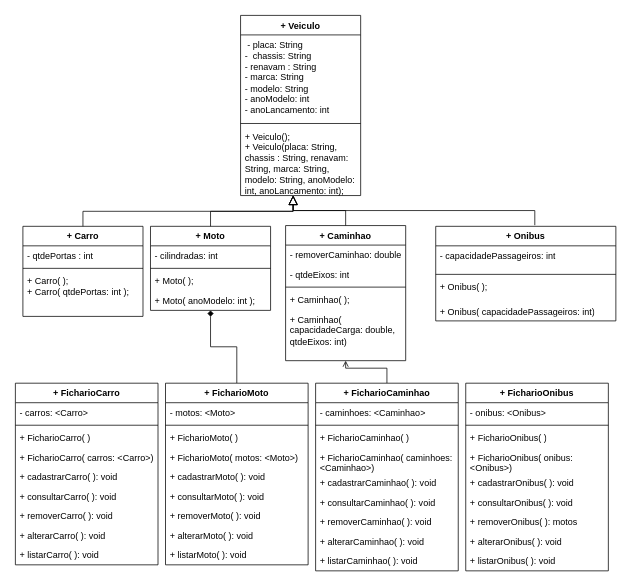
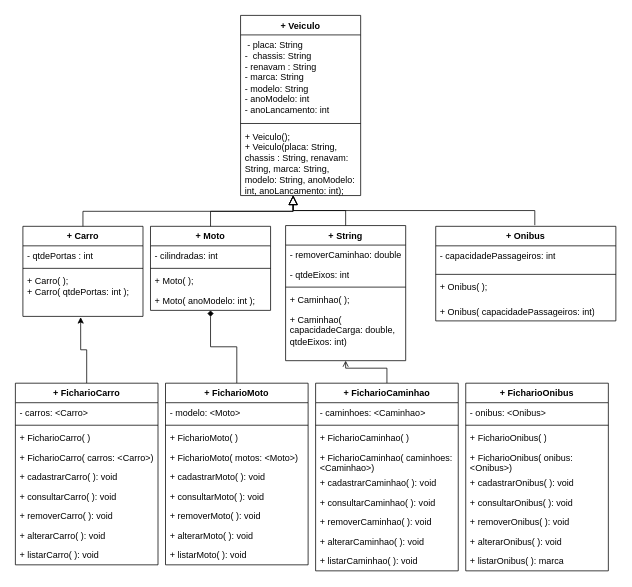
  <mxCell id="0" />
  <mxCell id="1" parent="0" />
  <mxCell id="2" value="+ Veiculo&lt;br&gt;" style="swimlane;fontStyle=1;align=center;verticalAlign=top;childLayout=stackLayout;horizontal=1;startSize=26;horizontalStack=0;resizeParent=1;resizeParentMax=0;resizeLast=0;collapsible=1;marginBottom=0;whiteSpace=wrap;html=1;" vertex="1" parent="1"><mxGeometry x="320" width="160" height="240" as="geometry" y="20" /></mxCell>
  <mxCell id="3" value="&amp;nbsp;- placa: String&lt;br&gt;-&amp;nbsp; chassis: String&lt;br&gt;- renavam : String&lt;br&gt;- marca: String&lt;br&gt;- modelo: String&lt;br&gt;- anoModelo: int&lt;br&gt;- anoLancamento: int" style="text;strokeColor=none;fillColor=none;align=left;verticalAlign=top;spacingLeft=4;spacingRight=4;overflow=hidden;rotatable=0;points=[[0,0.5],[1,0.5]];portConstraint=eastwest;whiteSpace=wrap;html=1;" vertex="1" parent="2"><mxGeometry y="26" width="160" height="114" as="geometry" /></mxCell>
  <mxCell id="4" value="" style="line;strokeWidth=1;fillColor=none;align=left;verticalAlign=middle;spacingTop=-1;spacingLeft=3;spacingRight=3;rotatable=0;labelPosition=right;points=[];portConstraint=eastwest;strokeColor=inherit;" vertex="1" parent="2"><mxGeometry y="140" width="160" height="8" as="geometry" /></mxCell>
  <mxCell id="5" value="+ Veiculo();&lt;br&gt;+ Veiculo(placa: String, chassis : String, renavam: String, marca: String,&lt;br&gt;modelo: String, anoModelo: int, anoLancamento: int);" style="text;strokeColor=none;fillColor=none;align=left;verticalAlign=top;spacingLeft=4;spacingRight=4;overflow=hidden;rotatable=0;points=[[0,0.5],[1,0.5]];portConstraint=eastwest;whiteSpace=wrap;html=1;" vertex="1" parent="2"><mxGeometry y="148" width="160" height="92" as="geometry" /></mxCell>
  <mxCell id="6" value="+ Carro&lt;br&gt;" style="swimlane;fontStyle=1;align=center;verticalAlign=top;childLayout=stackLayout;horizontal=1;startSize=26;horizontalStack=0;resizeParent=1;resizeParentMax=0;resizeLast=0;collapsible=1;marginBottom=0;whiteSpace=wrap;html=1;" vertex="1" parent="1"><mxGeometry x="30" y="301" width="160" height="120" as="geometry" /></mxCell>
  <mxCell id="7" value="- qtdePortas : int" style="text;strokeColor=none;fillColor=none;align=left;verticalAlign=top;spacingLeft=4;spacingRight=4;overflow=hidden;rotatable=0;points=[[0,0.5],[1,0.5]];portConstraint=eastwest;whiteSpace=wrap;html=1;" vertex="1" parent="6"><mxGeometry y="26" width="160" height="26" as="geometry" /></mxCell>
  <mxCell id="8" value="" style="line;strokeWidth=1;fillColor=none;align=left;verticalAlign=middle;spacingTop=-1;spacingLeft=3;spacingRight=3;rotatable=0;labelPosition=right;points=[];portConstraint=eastwest;strokeColor=inherit;" vertex="1" parent="6"><mxGeometry y="52" width="160" height="8" as="geometry" /></mxCell>
  <mxCell id="9" value="+ Carro( );&lt;br&gt;+ Carro( qtdePortas: int );" style="text;strokeColor=none;fillColor=none;align=left;verticalAlign=top;spacingLeft=4;spacingRight=4;overflow=hidden;rotatable=0;points=[[0,0.5],[1,0.5]];portConstraint=eastwest;whiteSpace=wrap;html=1;" vertex="1" parent="6"><mxGeometry y="60" width="160" height="60" as="geometry" /></mxCell>
  <mxCell id="10" value="+ Moto" style="swimlane;fontStyle=1;align=center;verticalAlign=top;childLayout=stackLayout;horizontal=1;startSize=26;horizontalStack=0;resizeParent=1;resizeParentMax=0;resizeLast=0;collapsible=1;marginBottom=0;whiteSpace=wrap;html=1;" vertex="1" parent="1"><mxGeometry x="200" y="301" width="160" height="112" as="geometry" /></mxCell>
  <mxCell id="11" value="- cilindradas: int" style="text;strokeColor=none;fillColor=none;align=left;verticalAlign=top;spacingLeft=4;spacingRight=4;overflow=hidden;rotatable=0;points=[[0,0.5],[1,0.5]];portConstraint=eastwest;whiteSpace=wrap;html=1;" vertex="1" parent="10"><mxGeometry y="26" width="160" height="26" as="geometry" /></mxCell>
  <mxCell id="12" value="" style="line;strokeWidth=1;fillColor=none;align=left;verticalAlign=middle;spacingTop=-1;spacingLeft=3;spacingRight=3;rotatable=0;labelPosition=right;points=[];portConstraint=eastwest;strokeColor=inherit;" vertex="1" parent="10"><mxGeometry y="52" width="160" height="8" as="geometry" /></mxCell>
  <mxCell id="13" value="+ Moto( );" style="text;strokeColor=none;fillColor=none;align=left;verticalAlign=top;spacingLeft=4;spacingRight=4;overflow=hidden;rotatable=0;points=[[0,0.5],[1,0.5]];portConstraint=eastwest;whiteSpace=wrap;html=1;" vertex="1" parent="10"><mxGeometry y="60" width="160" height="26" as="geometry" /></mxCell>
  <mxCell id="14" value="+ Moto( anoModelo: int );" style="text;strokeColor=none;fillColor=none;align=left;verticalAlign=top;spacingLeft=4;spacingRight=4;overflow=hidden;rotatable=0;points=[[0,0.5],[1,0.5]];portConstraint=eastwest;whiteSpace=wrap;html=1;" vertex="1" parent="10"><mxGeometry y="86" width="160" height="26" as="geometry" /></mxCell>
- <mxCell id="15" value="+ Caminhao&lt;br&gt;" style="swimlane;fontStyle=1;align=center;verticalAlign=top;childLayout=stackLayout;horizontal=1;startSize=26;horizontalStack=0;resizeParent=1;resizeParentMax=0;resizeLast=0;collapsible=1;marginBottom=0;whiteSpace=wrap;html=1;" vertex="1" parent="1"><mxGeometry x="380" y="300" width="160" height="180" as="geometry" /></mxCell>
+ <mxCell id="15" value="+ String&lt;br&gt;" style="swimlane;fontStyle=1;align=center;verticalAlign=top;childLayout=stackLayout;horizontal=1;startSize=26;horizontalStack=0;resizeParent=1;resizeParentMax=0;resizeLast=0;collapsible=1;marginBottom=0;whiteSpace=wrap;html=1;" vertex="1" parent="1"><mxGeometry x="380" y="300" width="160" height="180" as="geometry" /></mxCell>
  <mxCell id="16" value="- removerCaminhao: double" style="text;strokeColor=none;fillColor=none;align=left;verticalAlign=top;spacingLeft=4;spacingRight=4;overflow=hidden;rotatable=0;points=[[0,0.5],[1,0.5]];portConstraint=eastwest;whiteSpace=wrap;html=1;" vertex="1" parent="15"><mxGeometry y="26" width="160" height="26" as="geometry" /></mxCell>
  <mxCell id="17" value="- qtdeEixos: int" style="text;strokeColor=none;fillColor=none;align=left;verticalAlign=top;spacingLeft=4;spacingRight=4;overflow=hidden;rotatable=0;points=[[0,0.5],[1,0.5]];portConstraint=eastwest;whiteSpace=wrap;html=1;" vertex="1" parent="15"><mxGeometry y="52" width="160" height="26" as="geometry" /></mxCell>
  <mxCell id="18" value="" style="line;strokeWidth=1;fillColor=none;align=left;verticalAlign=middle;spacingTop=-1;spacingLeft=3;spacingRight=3;rotatable=0;labelPosition=right;points=[];portConstraint=eastwest;strokeColor=inherit;" vertex="1" parent="15"><mxGeometry y="78" width="160" height="8" as="geometry" /></mxCell>
  <mxCell id="19" value="+ Caminhao( );" style="text;strokeColor=none;fillColor=none;align=left;verticalAlign=top;spacingLeft=4;spacingRight=4;overflow=hidden;rotatable=0;points=[[0,0.5],[1,0.5]];portConstraint=eastwest;whiteSpace=wrap;html=1;" vertex="1" parent="15"><mxGeometry y="86" width="160" height="26" as="geometry" /></mxCell>
  <mxCell id="20" value="+ Caminhao( capacidadeCarga: double, qtdeEixos: int)" style="text;strokeColor=none;fillColor=none;align=left;verticalAlign=top;spacingLeft=4;spacingRight=4;overflow=hidden;rotatable=0;points=[[0,0.5],[1,0.5]];portConstraint=eastwest;whiteSpace=wrap;html=1;" vertex="1" parent="15"><mxGeometry y="112" width="160" height="68" as="geometry" /></mxCell>
  <mxCell id="21" value="" style="endArrow=block;endSize=10;endFill=0;shadow=0;strokeWidth=1;rounded=0;edgeStyle=elbowEdgeStyle;elbow=vertical;" edge="1" parent="1" source="10"><mxGeometry width="160" relative="1" as="geometry"><mxPoint x="500" y="362" as="sourcePoint" /><mxPoint x="390" y="260" as="targetPoint" /></mxGeometry></mxCell>
  <mxCell id="22" value="" style="endArrow=block;endSize=10;endFill=0;shadow=0;strokeWidth=1;rounded=0;edgeStyle=elbowEdgeStyle;elbow=vertical;" edge="1" parent="1" source="6"><mxGeometry width="160" relative="1" as="geometry"><mxPoint x="220" y="380" as="sourcePoint" /><mxPoint x="390" y="260" as="targetPoint" /></mxGeometry></mxCell>
  <mxCell id="23" value="" style="endArrow=block;endSize=10;endFill=0;shadow=0;strokeWidth=1;rounded=0;edgeStyle=elbowEdgeStyle;elbow=vertical;entryX=0.438;entryY=1;entryDx=0;entryDy=0;entryPerimeter=0;" edge="1" parent="1" source="15" target="5"><mxGeometry width="160" relative="1" as="geometry"><mxPoint x="520" y="480" as="sourcePoint" /><mxPoint x="330" y="288" as="targetPoint" /></mxGeometry></mxCell>
  <mxCell id="24" value="+ Onibus&lt;br&gt;" style="swimlane;fontStyle=1;align=center;verticalAlign=top;childLayout=stackLayout;horizontal=1;startSize=26;horizontalStack=0;resizeParent=1;resizeParentMax=0;resizeLast=0;collapsible=1;marginBottom=0;whiteSpace=wrap;html=1;" vertex="1" parent="1"><mxGeometry x="580" y="301" width="240" height="126" as="geometry" /></mxCell>
  <mxCell id="25" value="- capacidadePassageiros: int" style="text;strokeColor=none;fillColor=none;align=left;verticalAlign=top;spacingLeft=4;spacingRight=4;overflow=hidden;rotatable=0;points=[[0,0.5],[1,0.5]];portConstraint=eastwest;whiteSpace=wrap;html=1;" vertex="1" parent="24"><mxGeometry y="26" width="240" height="34" as="geometry" /></mxCell>
  <mxCell id="26" value="" style="line;strokeWidth=1;fillColor=none;align=left;verticalAlign=middle;spacingTop=-1;spacingLeft=3;spacingRight=3;rotatable=0;labelPosition=right;points=[];portConstraint=eastwest;strokeColor=inherit;" vertex="1" parent="24"><mxGeometry y="60" width="240" height="8" as="geometry" /></mxCell>
  <mxCell id="27" value="+ Onibus( );" style="text;strokeColor=none;fillColor=none;align=left;verticalAlign=top;spacingLeft=4;spacingRight=4;overflow=hidden;rotatable=0;points=[[0,0.5],[1,0.5]];portConstraint=eastwest;whiteSpace=wrap;html=1;" vertex="1" parent="24"><mxGeometry y="68" width="240" height="32" as="geometry" /></mxCell>
  <mxCell id="28" value="+ Onibus( capacidadePassageiros: int)" style="text;strokeColor=none;fillColor=none;align=left;verticalAlign=top;spacingLeft=4;spacingRight=4;overflow=hidden;rotatable=0;points=[[0,0.5],[1,0.5]];portConstraint=eastwest;whiteSpace=wrap;html=1;" vertex="1" parent="24"><mxGeometry y="100" width="240" height="26" as="geometry" /></mxCell>
  <mxCell id="29" value="" style="endArrow=block;endSize=10;endFill=0;shadow=0;strokeWidth=1;rounded=0;edgeStyle=elbowEdgeStyle;elbow=vertical;exitX=0.55;exitY=-0.012;exitDx=0;exitDy=0;exitPerimeter=0;" edge="1" parent="1" source="24"><mxGeometry width="160" relative="1" as="geometry"><mxPoint x="240" y="400" as="sourcePoint" /><mxPoint x="390" y="260" as="targetPoint" /></mxGeometry></mxCell>
+ <mxCell id="30" style="edgeStyle=orthogonalEdgeStyle;rounded=0;orthogonalLoop=1;jettySize=auto;html=1;entryX=0.481;entryY=1.017;entryDx=0;entryDy=0;entryPerimeter=0;" edge="1" parent="1" source="31" target="9"><mxGeometry relative="1" as="geometry" /></mxCell>
  <mxCell id="31" value="+ FicharioCarro" style="swimlane;fontStyle=1;align=center;verticalAlign=top;childLayout=stackLayout;horizontal=1;startSize=26;horizontalStack=0;resizeParent=1;resizeParentMax=0;resizeLast=0;collapsible=1;marginBottom=0;whiteSpace=wrap;html=1;" vertex="1" parent="1"><mxGeometry y="510" width="190" height="242" as="geometry" x="20" /></mxCell>
  <mxCell id="32" value="- carros: &amp;lt;Carro&amp;gt;&lt;br&gt;" style="text;strokeColor=none;fillColor=none;align=left;verticalAlign=top;spacingLeft=4;spacingRight=4;overflow=hidden;rotatable=0;points=[[0,0.5],[1,0.5]];portConstraint=eastwest;whiteSpace=wrap;html=1;" vertex="1" parent="31"><mxGeometry y="26" width="190" height="26" as="geometry" /></mxCell>
  <mxCell id="33" value="" style="line;strokeWidth=1;fillColor=none;align=left;verticalAlign=middle;spacingTop=-1;spacingLeft=3;spacingRight=3;rotatable=0;labelPosition=right;points=[];portConstraint=eastwest;strokeColor=inherit;" vertex="1" parent="31"><mxGeometry y="52" width="190" height="8" as="geometry" /></mxCell>
  <mxCell id="34" value="+ FicharioCarro( )" style="text;strokeColor=none;fillColor=none;align=left;verticalAlign=top;spacingLeft=4;spacingRight=4;overflow=hidden;rotatable=0;points=[[0,0.5],[1,0.5]];portConstraint=eastwest;whiteSpace=wrap;html=1;" vertex="1" parent="31"><mxGeometry y="60" width="190" height="26" as="geometry" /></mxCell>
  <mxCell id="35" value="+ FicharioCarro( carros: &amp;lt;Carro&amp;gt;)" style="text;strokeColor=none;fillColor=none;align=left;verticalAlign=top;spacingLeft=4;spacingRight=4;overflow=hidden;rotatable=0;points=[[0,0.5],[1,0.5]];portConstraint=eastwest;whiteSpace=wrap;html=1;" vertex="1" parent="31"><mxGeometry y="86" width="190" height="26" as="geometry" /></mxCell>
  <mxCell id="36" value="+ cadastrarCarro( ): void" style="text;strokeColor=none;fillColor=none;align=left;verticalAlign=top;spacingLeft=4;spacingRight=4;overflow=hidden;rotatable=0;points=[[0,0.5],[1,0.5]];portConstraint=eastwest;whiteSpace=wrap;html=1;" vertex="1" parent="31"><mxGeometry y="112" width="190" height="26" as="geometry" /></mxCell>
  <mxCell id="37" value="+ consultarCarro( ): void" style="text;strokeColor=none;fillColor=none;align=left;verticalAlign=top;spacingLeft=4;spacingRight=4;overflow=hidden;rotatable=0;points=[[0,0.5],[1,0.5]];portConstraint=eastwest;whiteSpace=wrap;html=1;" vertex="1" parent="31"><mxGeometry y="138" width="190" height="26" as="geometry" /></mxCell>
  <mxCell id="38" value="+ removerCarro( ): void" style="text;strokeColor=none;fillColor=none;align=left;verticalAlign=top;spacingLeft=4;spacingRight=4;overflow=hidden;rotatable=0;points=[[0,0.5],[1,0.5]];portConstraint=eastwest;whiteSpace=wrap;html=1;" vertex="1" parent="31"><mxGeometry y="164" width="190" height="26" as="geometry" /></mxCell>
  <mxCell id="39" value="+ alterarCarro( ): void" style="text;strokeColor=none;fillColor=none;align=left;verticalAlign=top;spacingLeft=4;spacingRight=4;overflow=hidden;rotatable=0;points=[[0,0.5],[1,0.5]];portConstraint=eastwest;whiteSpace=wrap;html=1;" vertex="1" parent="31"><mxGeometry y="190" width="190" height="26" as="geometry" /></mxCell>
  <mxCell id="40" value="+ listarCarro( ): void" style="text;strokeColor=none;fillColor=none;align=left;verticalAlign=top;spacingLeft=4;spacingRight=4;overflow=hidden;rotatable=0;points=[[0,0.5],[1,0.5]];portConstraint=eastwest;whiteSpace=wrap;html=1;" vertex="1" parent="31"><mxGeometry y="216" width="190" height="26" as="geometry" /></mxCell>
  <mxCell id="41" style="edgeStyle=orthogonalEdgeStyle;rounded=0;orthogonalLoop=1;jettySize=auto;html=1;endArrow=diamond;" edge="1" parent="1" source="42" target="10"><mxGeometry relative="1" as="geometry" /></mxCell>
  <mxCell id="42" value="+ FicharioMoto" style="swimlane;fontStyle=1;align=center;verticalAlign=top;childLayout=stackLayout;horizontal=1;startSize=26;horizontalStack=0;resizeParent=1;resizeParentMax=0;resizeLast=0;collapsible=1;marginBottom=0;whiteSpace=wrap;html=1;" vertex="1" parent="1"><mxGeometry x="220" y="510" width="190" height="242" as="geometry" /></mxCell>
- <mxCell id="43" value="- motos: &amp;lt;Moto&amp;gt;" style="text;strokeColor=none;fillColor=none;align=left;verticalAlign=top;spacingLeft=4;spacingRight=4;overflow=hidden;rotatable=0;points=[[0,0.5],[1,0.5]];portConstraint=eastwest;whiteSpace=wrap;html=1;" vertex="1" parent="42"><mxGeometry y="26" width="190" height="26" as="geometry" /></mxCell>
+ <mxCell id="43" value="- modelo: &amp;lt;Moto&amp;gt;" style="text;strokeColor=none;fillColor=none;align=left;verticalAlign=top;spacingLeft=4;spacingRight=4;overflow=hidden;rotatable=0;points=[[0,0.5],[1,0.5]];portConstraint=eastwest;whiteSpace=wrap;html=1;" vertex="1" parent="42"><mxGeometry y="26" width="190" height="26" as="geometry" /></mxCell>
  <mxCell id="44" value="" style="line;strokeWidth=1;fillColor=none;align=left;verticalAlign=middle;spacingTop=-1;spacingLeft=3;spacingRight=3;rotatable=0;labelPosition=right;points=[];portConstraint=eastwest;strokeColor=inherit;" vertex="1" parent="42"><mxGeometry y="52" width="190" height="8" as="geometry" /></mxCell>
  <mxCell id="45" value="+ FicharioMoto( )" style="text;strokeColor=none;fillColor=none;align=left;verticalAlign=top;spacingLeft=4;spacingRight=4;overflow=hidden;rotatable=0;points=[[0,0.5],[1,0.5]];portConstraint=eastwest;whiteSpace=wrap;html=1;" vertex="1" parent="42"><mxGeometry y="60" width="190" height="26" as="geometry" /></mxCell>
  <mxCell id="46" value="+ FicharioMoto( motos: &amp;lt;Moto&amp;gt;)" style="text;strokeColor=none;fillColor=none;align=left;verticalAlign=top;spacingLeft=4;spacingRight=4;overflow=hidden;rotatable=0;points=[[0,0.5],[1,0.5]];portConstraint=eastwest;whiteSpace=wrap;html=1;" vertex="1" parent="42"><mxGeometry y="86" width="190" height="26" as="geometry" /></mxCell>
  <mxCell id="47" value="+ cadastrarMoto( ): void" style="text;strokeColor=none;fillColor=none;align=left;verticalAlign=top;spacingLeft=4;spacingRight=4;overflow=hidden;rotatable=0;points=[[0,0.5],[1,0.5]];portConstraint=eastwest;whiteSpace=wrap;html=1;" vertex="1" parent="42"><mxGeometry y="112" width="190" height="26" as="geometry" /></mxCell>
  <mxCell id="48" value="+ consultarMoto( ): void" style="text;strokeColor=none;fillColor=none;align=left;verticalAlign=top;spacingLeft=4;spacingRight=4;overflow=hidden;rotatable=0;points=[[0,0.5],[1,0.5]];portConstraint=eastwest;whiteSpace=wrap;html=1;" vertex="1" parent="42"><mxGeometry y="138" width="190" height="26" as="geometry" /></mxCell>
  <mxCell id="49" value="+ removerMoto( ): void" style="text;strokeColor=none;fillColor=none;align=left;verticalAlign=top;spacingLeft=4;spacingRight=4;overflow=hidden;rotatable=0;points=[[0,0.5],[1,0.5]];portConstraint=eastwest;whiteSpace=wrap;html=1;" vertex="1" parent="42"><mxGeometry y="164" width="190" height="26" as="geometry" /></mxCell>
  <mxCell id="50" value="+ alterarMoto( ): void" style="text;strokeColor=none;fillColor=none;align=left;verticalAlign=top;spacingLeft=4;spacingRight=4;overflow=hidden;rotatable=0;points=[[0,0.5],[1,0.5]];portConstraint=eastwest;whiteSpace=wrap;html=1;" vertex="1" parent="42"><mxGeometry y="190" width="190" height="26" as="geometry" /></mxCell>
  <mxCell id="51" value="+ listarMoto( ): void" style="text;strokeColor=none;fillColor=none;align=left;verticalAlign=top;spacingLeft=4;spacingRight=4;overflow=hidden;rotatable=0;points=[[0,0.5],[1,0.5]];portConstraint=eastwest;whiteSpace=wrap;html=1;" vertex="1" parent="42"><mxGeometry y="216" width="190" height="26" as="geometry" /></mxCell>
  <mxCell id="52" style="edgeStyle=orthogonalEdgeStyle;rounded=0;orthogonalLoop=1;jettySize=auto;html=1;endArrow=open;" edge="1" parent="1" source="53" target="15"><mxGeometry relative="1" as="geometry" /></mxCell>
  <mxCell id="53" value="+ FicharioCaminhao" style="swimlane;fontStyle=1;align=center;verticalAlign=top;childLayout=stackLayout;horizontal=1;startSize=26;horizontalStack=0;resizeParent=1;resizeParentMax=0;resizeLast=0;collapsible=1;marginBottom=0;whiteSpace=wrap;html=1;" vertex="1" parent="1"><mxGeometry x="420" y="510" width="190" height="250" as="geometry" /></mxCell>
  <mxCell id="54" value="- caminhoes: &amp;lt;Caminhao&amp;gt;" style="text;strokeColor=none;fillColor=none;align=left;verticalAlign=top;spacingLeft=4;spacingRight=4;overflow=hidden;rotatable=0;points=[[0,0.5],[1,0.5]];portConstraint=eastwest;whiteSpace=wrap;html=1;" vertex="1" parent="53"><mxGeometry y="26" width="190" height="26" as="geometry" /></mxCell>
  <mxCell id="55" value="" style="line;strokeWidth=1;fillColor=none;align=left;verticalAlign=middle;spacingTop=-1;spacingLeft=3;spacingRight=3;rotatable=0;labelPosition=right;points=[];portConstraint=eastwest;strokeColor=inherit;" vertex="1" parent="53"><mxGeometry y="52" width="190" height="8" as="geometry" /></mxCell>
  <mxCell id="56" value="+ FicharioCaminhao( )" style="text;strokeColor=none;fillColor=none;align=left;verticalAlign=top;spacingLeft=4;spacingRight=4;overflow=hidden;rotatable=0;points=[[0,0.5],[1,0.5]];portConstraint=eastwest;whiteSpace=wrap;html=1;" vertex="1" parent="53"><mxGeometry y="60" width="190" height="26" as="geometry" /></mxCell>
  <mxCell id="57" value="+ FicharioCaminhao( caminhoes: &amp;lt;Caminhao&amp;gt;)" style="text;strokeColor=none;fillColor=none;align=left;verticalAlign=top;spacingLeft=4;spacingRight=4;overflow=hidden;rotatable=0;points=[[0,0.5],[1,0.5]];portConstraint=eastwest;whiteSpace=wrap;html=1;" vertex="1" parent="53"><mxGeometry y="86" width="190" height="34" as="geometry" /></mxCell>
  <mxCell id="58" value="+ cadastrarCaminhao( ): void" style="text;strokeColor=none;fillColor=none;align=left;verticalAlign=top;spacingLeft=4;spacingRight=4;overflow=hidden;rotatable=0;points=[[0,0.5],[1,0.5]];portConstraint=eastwest;whiteSpace=wrap;html=1;" vertex="1" parent="53"><mxGeometry y="120" width="190" height="26" as="geometry" /></mxCell>
  <mxCell id="59" value="+ consultarCaminhao( ): void" style="text;strokeColor=none;fillColor=none;align=left;verticalAlign=top;spacingLeft=4;spacingRight=4;overflow=hidden;rotatable=0;points=[[0,0.5],[1,0.5]];portConstraint=eastwest;whiteSpace=wrap;html=1;" vertex="1" parent="53"><mxGeometry y="146" width="190" height="26" as="geometry" /></mxCell>
  <mxCell id="60" value="+ removerCaminhao( ): void" style="text;strokeColor=none;fillColor=none;align=left;verticalAlign=top;spacingLeft=4;spacingRight=4;overflow=hidden;rotatable=0;points=[[0,0.5],[1,0.5]];portConstraint=eastwest;whiteSpace=wrap;html=1;" vertex="1" parent="53"><mxGeometry y="172" width="190" height="26" as="geometry" /></mxCell>
  <mxCell id="61" value="+ alterarCaminhao( ): void" style="text;strokeColor=none;fillColor=none;align=left;verticalAlign=top;spacingLeft=4;spacingRight=4;overflow=hidden;rotatable=0;points=[[0,0.5],[1,0.5]];portConstraint=eastwest;whiteSpace=wrap;html=1;" vertex="1" parent="53"><mxGeometry y="198" width="190" height="26" as="geometry" /></mxCell>
  <mxCell id="62" value="+ listarCaminhao( ): void" style="text;strokeColor=none;fillColor=none;align=left;verticalAlign=top;spacingLeft=4;spacingRight=4;overflow=hidden;rotatable=0;points=[[0,0.5],[1,0.5]];portConstraint=eastwest;whiteSpace=wrap;html=1;" vertex="1" parent="53"><mxGeometry y="224" width="190" height="26" as="geometry" /></mxCell>
  <mxCell id="63" value="+ FicharioOnibus" style="swimlane;fontStyle=1;align=center;verticalAlign=top;childLayout=stackLayout;horizontal=1;startSize=26;horizontalStack=0;resizeParent=1;resizeParentMax=0;resizeLast=0;collapsible=1;marginBottom=0;whiteSpace=wrap;html=1;" vertex="1" parent="1"><mxGeometry x="620" y="510" width="190" height="250" as="geometry" /></mxCell>
  <mxCell id="64" value="- onibus: &amp;lt;Onibus&amp;gt;" style="text;strokeColor=none;fillColor=none;align=left;verticalAlign=top;spacingLeft=4;spacingRight=4;overflow=hidden;rotatable=0;points=[[0,0.5],[1,0.5]];portConstraint=eastwest;whiteSpace=wrap;html=1;" vertex="1" parent="63"><mxGeometry y="26" width="190" height="26" as="geometry" /></mxCell>
  <mxCell id="65" value="" style="line;strokeWidth=1;fillColor=none;align=left;verticalAlign=middle;spacingTop=-1;spacingLeft=3;spacingRight=3;rotatable=0;labelPosition=right;points=[];portConstraint=eastwest;strokeColor=inherit;" vertex="1" parent="63"><mxGeometry y="52" width="190" height="8" as="geometry" /></mxCell>
  <mxCell id="66" value="+ FicharioOnibus( )" style="text;strokeColor=none;fillColor=none;align=left;verticalAlign=top;spacingLeft=4;spacingRight=4;overflow=hidden;rotatable=0;points=[[0,0.5],[1,0.5]];portConstraint=eastwest;whiteSpace=wrap;html=1;" vertex="1" parent="63"><mxGeometry y="60" width="190" height="26" as="geometry" /></mxCell>
  <mxCell id="67" value="+ FicharioOnibus( onibus: &amp;lt;Onibus&amp;gt;)" style="text;strokeColor=none;fillColor=none;align=left;verticalAlign=top;spacingLeft=4;spacingRight=4;overflow=hidden;rotatable=0;points=[[0,0.5],[1,0.5]];portConstraint=eastwest;whiteSpace=wrap;html=1;" vertex="1" parent="63"><mxGeometry y="86" width="190" height="34" as="geometry" /></mxCell>
  <mxCell id="68" value="+ cadastrarOnibus( ): void" style="text;strokeColor=none;fillColor=none;align=left;verticalAlign=top;spacingLeft=4;spacingRight=4;overflow=hidden;rotatable=0;points=[[0,0.5],[1,0.5]];portConstraint=eastwest;whiteSpace=wrap;html=1;" vertex="1" parent="63"><mxGeometry y="120" width="190" height="26" as="geometry" /></mxCell>
  <mxCell id="69" value="+ consultarOnibus( ): void" style="text;strokeColor=none;fillColor=none;align=left;verticalAlign=top;spacingLeft=4;spacingRight=4;overflow=hidden;rotatable=0;points=[[0,0.5],[1,0.5]];portConstraint=eastwest;whiteSpace=wrap;html=1;" vertex="1" parent="63"><mxGeometry y="146" width="190" height="26" as="geometry" /></mxCell>
- <mxCell id="70" value="+ removerOnibus( ): motos" style="text;strokeColor=none;fillColor=none;align=left;verticalAlign=top;spacingLeft=4;spacingRight=4;overflow=hidden;rotatable=0;points=[[0,0.5],[1,0.5]];portConstraint=eastwest;whiteSpace=wrap;html=1;" vertex="1" parent="63"><mxGeometry y="172" width="190" height="26" as="geometry" /></mxCell>
+ <mxCell id="70" value="+ removerOnibus( ): void" style="text;strokeColor=none;fillColor=none;align=left;verticalAlign=top;spacingLeft=4;spacingRight=4;overflow=hidden;rotatable=0;points=[[0,0.5],[1,0.5]];portConstraint=eastwest;whiteSpace=wrap;html=1;" vertex="1" parent="63"><mxGeometry y="172" width="190" height="26" as="geometry" /></mxCell>
  <mxCell id="71" value="+ alterarOnibus( ): void" style="text;strokeColor=none;fillColor=none;align=left;verticalAlign=top;spacingLeft=4;spacingRight=4;overflow=hidden;rotatable=0;points=[[0,0.5],[1,0.5]];portConstraint=eastwest;whiteSpace=wrap;html=1;" vertex="1" parent="63"><mxGeometry y="198" width="190" height="26" as="geometry" /></mxCell>
- <mxCell id="72" value="+ listarOnibus( ): void" style="text;strokeColor=none;fillColor=none;align=left;verticalAlign=top;spacingLeft=4;spacingRight=4;overflow=hidden;rotatable=0;points=[[0,0.5],[1,0.5]];portConstraint=eastwest;whiteSpace=wrap;html=1;" vertex="1" parent="63"><mxGeometry y="224" width="190" height="26" as="geometry" /></mxCell>
+ <mxCell id="72" value="+ listarOnibus( ): marca" style="text;strokeColor=none;fillColor=none;align=left;verticalAlign=top;spacingLeft=4;spacingRight=4;overflow=hidden;rotatable=0;points=[[0,0.5],[1,0.5]];portConstraint=eastwest;whiteSpace=wrap;html=1;" vertex="1" parent="63"><mxGeometry y="224" width="190" height="26" as="geometry" /></mxCell>
